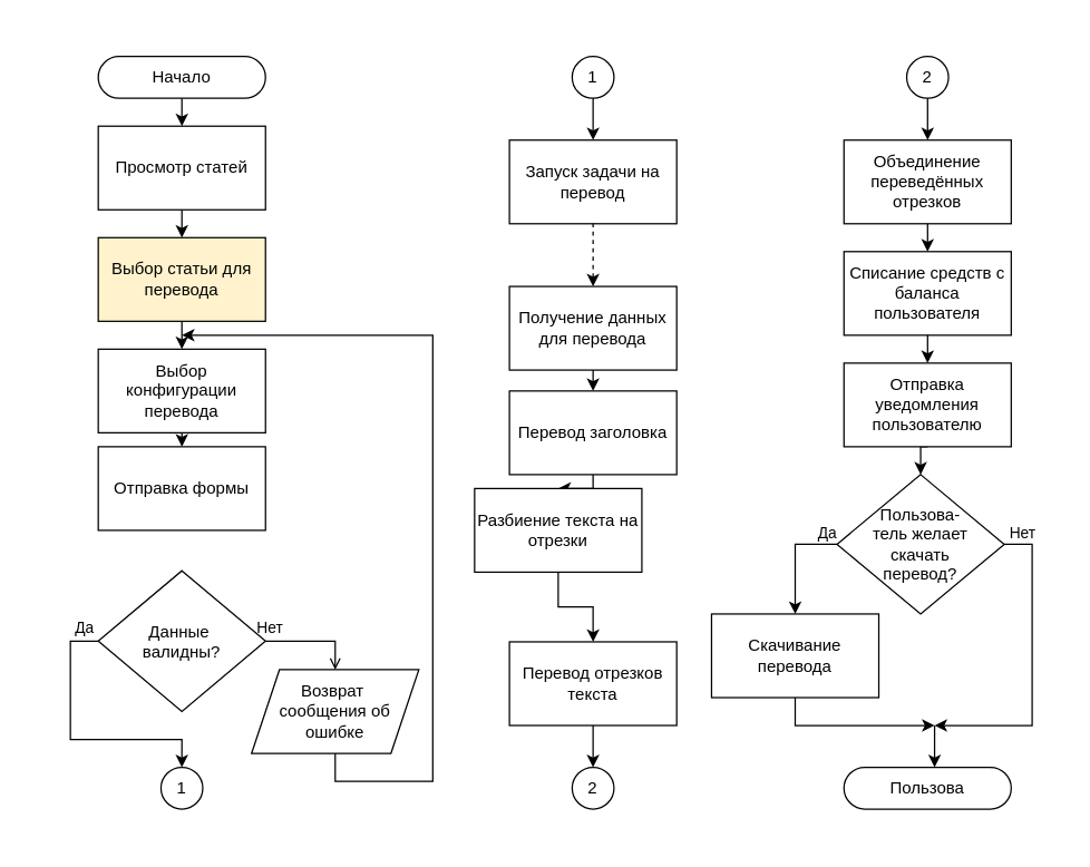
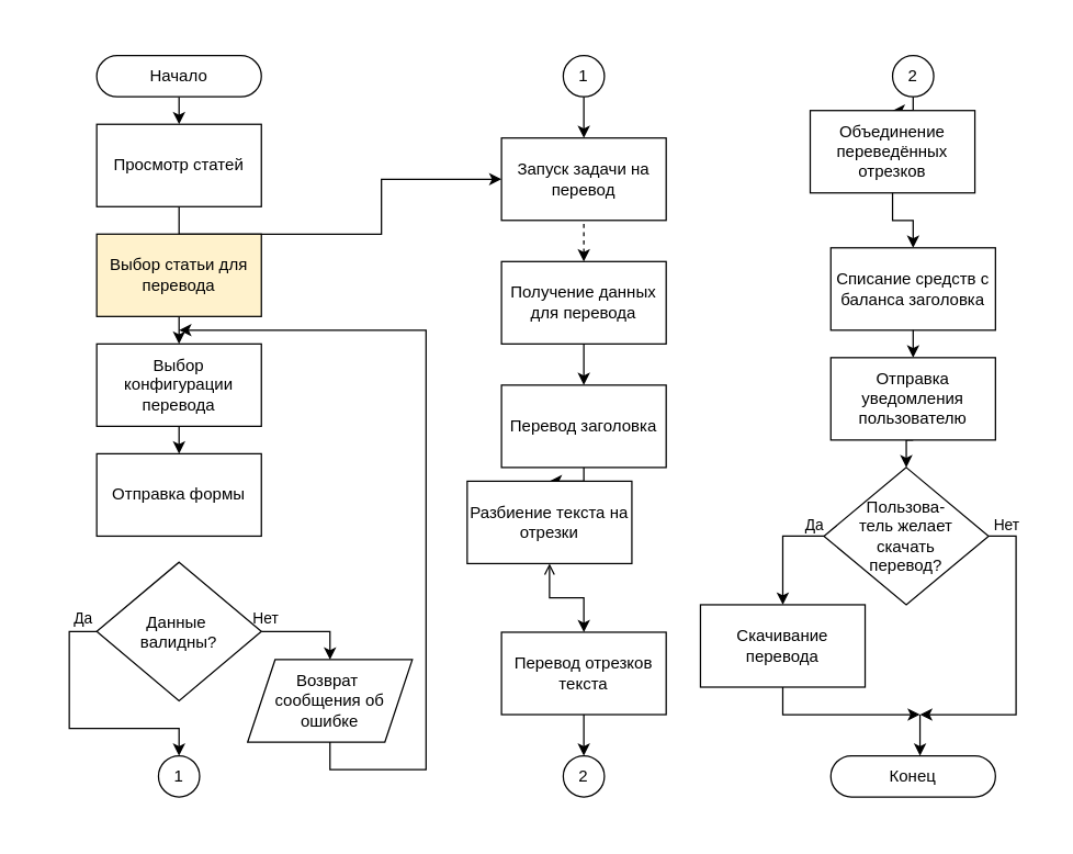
  <mxCell id="0" />
  <mxCell id="1" parent="0" />
  <mxCell id="2" value="" style="rounded=0;whiteSpace=wrap;html=1;strokeColor=none;" vertex="1" parent="1"><mxGeometry x="20" y="20" width="740" height="580" as="geometry" /></mxCell>
  <mxCell id="3" style="edgeStyle=orthogonalEdgeStyle;rounded=0;orthogonalLoop=1;jettySize=auto;html=1;exitX=0.5;exitY=1;exitDx=0;exitDy=0;entryX=0.5;entryY=0;entryDx=0;entryDy=0;endArrow=classic;startFill=0;endFill=1;" parent="1" source="4" target="6" edge="1"><mxGeometry relative="1" as="geometry" /></mxCell>
  <mxCell id="4" value="Начало" style="rounded=1;whiteSpace=wrap;html=1;arcSize=50;" parent="1" vertex="1"><mxGeometry x="70" y="40" width="120" height="30" as="geometry" /></mxCell>
- <mxCell id="5" style="edgeStyle=orthogonalEdgeStyle;rounded=0;orthogonalLoop=1;jettySize=auto;html=1;exitX=0.5;exitY=1;exitDx=0;exitDy=0;entryX=0.5;entryY=0;entryDx=0;entryDy=0;endArrow=classic;startFill=0;endFill=1;" parent="1" source="6" target="8" edge="1"><mxGeometry relative="1" as="geometry" /></mxCell>
+ <mxCell id="5" style="edgeStyle=orthogonalEdgeStyle;rounded=0;orthogonalLoop=1;jettySize=auto;html=1;exitX=0.5;exitY=1;exitDx=0;exitDy=0;endArrow=classic;startFill=0;endFill=1;" parent="1" source="6" target="30" edge="1"><mxGeometry relative="1" as="geometry" /></mxCell>
  <mxCell id="6" value="Просмотр статей" style="rounded=0;whiteSpace=wrap;html=1;" parent="1" vertex="1"><mxGeometry x="70" y="90" width="120" height="60" as="geometry" /></mxCell>
  <mxCell id="7" style="edgeStyle=orthogonalEdgeStyle;rounded=0;orthogonalLoop=1;jettySize=auto;html=1;exitX=0.5;exitY=1;exitDx=0;exitDy=0;entryX=0.5;entryY=0;entryDx=0;entryDy=0;endArrow=classic;startFill=0;endFill=1;" parent="1" source="8" target="10" edge="1"><mxGeometry relative="1" as="geometry" /></mxCell>
  <mxCell id="8" value="Выбор статьи для перевода" style="rounded=0;whiteSpace=wrap;html=1;fillColor=#fff2cc;" parent="1" vertex="1"><mxGeometry x="70" y="170" width="120" height="60" as="geometry" /></mxCell>
  <mxCell id="9" style="edgeStyle=orthogonalEdgeStyle;rounded=0;orthogonalLoop=1;jettySize=auto;html=1;exitX=0.5;exitY=1;exitDx=0;exitDy=0;entryX=0.5;entryY=0;entryDx=0;entryDy=0;endArrow=classic;startFill=0;endFill=1;" parent="1" source="10" target="11" edge="1"><mxGeometry relative="1" as="geometry" /></mxCell>
  <mxCell id="10" value="Выбор конфигурации перевода" style="rounded=0;whiteSpace=wrap;html=1;" parent="1" vertex="1"><mxGeometry x="70" y="250" width="120" height="60" as="geometry" /></mxCell>
- <mxCell id="11" value="Отправка формы" style="rounded=0;whiteSpace=wrap;html=1;" parent="1" vertex="1"><mxGeometry x="70" y="320" width="120" height="60" as="geometry" /></mxCell>
+ <mxCell id="11" value="Отправка формы" style="rounded=0;whiteSpace=wrap;html=1;" parent="1" vertex="1"><mxGeometry x="70" y="330" width="120" height="60" as="geometry" /></mxCell>
  <mxCell id="12" style="edgeStyle=orthogonalEdgeStyle;rounded=0;orthogonalLoop=1;jettySize=auto;html=1;exitX=0.5;exitY=1;exitDx=0;exitDy=0;endArrow=classic;endFill=1;" parent="1" source="21" edge="1"><mxGeometry relative="1" as="geometry"><mxPoint x="130" y="240" as="targetPoint" /><Array as="points"><mxPoint x="240" y="560" /><mxPoint x="310" y="560" /><mxPoint x="310" y="240" /></Array><mxPoint x="265" y="260" as="sourcePoint" /></mxGeometry></mxCell>
  <mxCell id="13" style="edgeStyle=orthogonalEdgeStyle;rounded=0;orthogonalLoop=1;jettySize=auto;html=1;exitX=0.5;exitY=1;exitDx=0;exitDy=0;endArrow=classic;startFill=0;endFill=1;" parent="1" source="14" edge="1"><mxGeometry relative="1" as="geometry"><Array as="points"><mxPoint x="570" y="520" /><mxPoint x="665" y="520" /></Array><mxPoint x="670" y="520" as="targetPoint" /></mxGeometry></mxCell>
  <mxCell id="14" value="Скачивание перевода" style="rounded=0;whiteSpace=wrap;html=1;" parent="1" vertex="1"><mxGeometry x="510" y="440" width="120" height="60" as="geometry" /></mxCell>
- <mxCell id="15" value="Пользова" style="rounded=1;whiteSpace=wrap;html=1;arcSize=50;" parent="1" vertex="1"><mxGeometry x="605" y="550" width="120" height="30" as="geometry" /></mxCell>
- <mxCell id="16" style="edgeStyle=orthogonalEdgeStyle;rounded=0;orthogonalLoop=1;jettySize=auto;html=1;exitX=1;exitY=0.5;exitDx=0;exitDy=0;endArrow=open;endFill=1;entryX=0.5;entryY=0;entryDx=0;entryDy=0;" parent="1" source="20" target="21" edge="1"><mxGeometry relative="1" as="geometry"><mxPoint x="230" y="470" as="targetPoint" /></mxGeometry></mxCell>
+ <mxCell id="15" value="Конец" style="rounded=1;whiteSpace=wrap;html=1;arcSize=50;" parent="1" vertex="1"><mxGeometry x="605" y="550" width="120" height="30" as="geometry" /></mxCell>
+ <mxCell id="16" style="edgeStyle=orthogonalEdgeStyle;rounded=0;orthogonalLoop=1;jettySize=auto;html=1;exitX=1;exitY=0.5;exitDx=0;exitDy=0;endArrow=classic;endFill=1;entryX=0.5;entryY=0;entryDx=0;entryDy=0;" parent="1" source="20" target="21" edge="1"><mxGeometry relative="1" as="geometry"><mxPoint x="230" y="470" as="targetPoint" /></mxGeometry></mxCell>
  <mxCell id="17" value="Нет" style="edgeLabel;html=1;align=center;verticalAlign=middle;resizable=0;points=[];" parent="16" vertex="1" connectable="0"><mxGeometry x="-0.934" relative="1" as="geometry"><mxPoint y="-10" as="offset" /></mxGeometry></mxCell>
  <mxCell id="18" style="edgeStyle=orthogonalEdgeStyle;rounded=0;orthogonalLoop=1;jettySize=auto;html=1;exitX=0;exitY=0.5;exitDx=0;exitDy=0;endArrow=classic;startFill=0;entryX=0;entryY=0.5;entryDx=0;entryDy=0;endFill=1;" parent="1" source="20" target="22" edge="1"><mxGeometry relative="1" as="geometry"><mxPoint x="20" y="480" as="targetPoint" /></mxGeometry></mxCell>
  <mxCell id="19" value="Да" style="edgeLabel;html=1;align=center;verticalAlign=middle;resizable=0;points=[];" parent="18" vertex="1" connectable="0"><mxGeometry x="-0.682" y="-1" relative="1" as="geometry"><mxPoint x="10" y="-20" as="offset" /></mxGeometry></mxCell>
  <mxCell id="20" value="Данные&amp;nbsp;&lt;div&gt;валидны?&lt;/div&gt;" style="rhombus;whiteSpace=wrap;html=1;" parent="1" vertex="1"><mxGeometry x="70" y="409" width="120" height="101" as="geometry" /></mxCell>
  <mxCell id="21" value="Возврат&amp;nbsp;&lt;div&gt;сообщения об ошибке&lt;/div&gt;" style="shape=parallelogram;perimeter=parallelogramPerimeter;whiteSpace=wrap;html=1;fixedSize=1;" parent="1" vertex="1"><mxGeometry x="180" y="480" width="120" height="60" as="geometry" /></mxCell>
  <mxCell id="22" value="1" style="ellipse;whiteSpace=wrap;html=1;aspect=fixed;direction=south;" parent="1" vertex="1"><mxGeometry x="115" y="550" width="30" height="30" as="geometry" /></mxCell>
  <mxCell id="23" style="edgeStyle=orthogonalEdgeStyle;rounded=0;orthogonalLoop=1;jettySize=auto;html=1;exitX=0;exitY=0.5;exitDx=0;exitDy=0;entryX=0.5;entryY=0;entryDx=0;entryDy=0;endArrow=classic;endFill=1;" parent="1" source="27" target="14" edge="1"><mxGeometry relative="1" as="geometry"><Array as="points"><mxPoint x="570" y="390" /></Array></mxGeometry></mxCell>
  <mxCell id="24" value="Да" style="edgeLabel;html=1;align=center;verticalAlign=middle;resizable=0;points=[];" parent="23" vertex="1" connectable="0"><mxGeometry x="-0.811" y="1" relative="1" as="geometry"><mxPoint y="-10" as="offset" /></mxGeometry></mxCell>
  <mxCell id="25" style="edgeStyle=orthogonalEdgeStyle;rounded=0;orthogonalLoop=1;jettySize=auto;html=1;exitX=1;exitY=0.5;exitDx=0;exitDy=0;endArrow=classic;startFill=0;endFill=1;" parent="1" source="27" edge="1"><mxGeometry relative="1" as="geometry"><Array as="points"><mxPoint x="740" y="390" /><mxPoint x="740" y="520" /><mxPoint x="710" y="520" /><mxPoint x="710" y="520" /></Array><mxPoint x="670" y="520" as="targetPoint" /></mxGeometry></mxCell>
  <mxCell id="26" value="Нет" style="edgeLabel;html=1;align=center;verticalAlign=middle;resizable=0;points=[];" parent="25" vertex="1" connectable="0"><mxGeometry x="-0.889" y="1" relative="1" as="geometry"><mxPoint y="-8" as="offset" /></mxGeometry></mxCell>
  <mxCell id="27" value="&lt;div&gt;Пользова-&lt;/div&gt;&lt;div&gt;тель желает&lt;/div&gt;&lt;div&gt;скачать&lt;/div&gt;&lt;div&gt;перевод?&lt;/div&gt;" style="rhombus;whiteSpace=wrap;html=1;" parent="1" vertex="1"><mxGeometry x="600" y="340" width="120" height="100" as="geometry" /></mxCell>
  <mxCell id="28" value="1" style="ellipse;whiteSpace=wrap;html=1;aspect=fixed;" parent="1" vertex="1"><mxGeometry x="410" y="40" width="30" height="30" as="geometry" /></mxCell>
  <mxCell id="29" style="edgeStyle=orthogonalEdgeStyle;rounded=0;orthogonalLoop=1;jettySize=auto;html=1;exitX=0.5;exitY=0;exitDx=0;exitDy=0;entryX=0.5;entryY=1;entryDx=0;entryDy=0;endArrow=none;startFill=1;startArrow=classic;" parent="1" source="30" target="28" edge="1"><mxGeometry relative="1" as="geometry" /></mxCell>
  <mxCell id="30" value="Запуск задачи на перевод" style="rounded=0;whiteSpace=wrap;html=1;" parent="1" vertex="1"><mxGeometry x="365" y="100" width="120" height="60" as="geometry" /></mxCell>
  <mxCell id="31" style="edgeStyle=orthogonalEdgeStyle;rounded=0;orthogonalLoop=1;jettySize=auto;html=1;exitX=0.5;exitY=0;exitDx=0;exitDy=0;entryX=0.5;entryY=1;entryDx=0;entryDy=0;endArrow=none;startFill=1;startArrow=classic;dashed=1;" parent="1" source="32" target="30" edge="1"><mxGeometry relative="1" as="geometry" /></mxCell>
- <mxCell id="32" value="Получение данных для перевода" style="rounded=0;whiteSpace=wrap;html=1;" parent="1" vertex="1"><mxGeometry x="365" y="205" width="120" height="60" as="geometry" /></mxCell>
+ <mxCell id="32" value="Получение данных для перевода" style="rounded=0;whiteSpace=wrap;html=1;" parent="1" vertex="1"><mxGeometry x="365" y="190" width="120" height="60" as="geometry" /></mxCell>
  <mxCell id="33" style="edgeStyle=orthogonalEdgeStyle;rounded=0;orthogonalLoop=1;jettySize=auto;html=1;exitX=0.5;exitY=0;exitDx=0;exitDy=0;entryX=0.5;entryY=1;entryDx=0;entryDy=0;endArrow=none;startFill=1;startArrow=classic;" parent="1" source="34" target="32" edge="1"><mxGeometry relative="1" as="geometry" /></mxCell>
  <mxCell id="34" value="Перевод заголовка" style="rounded=0;whiteSpace=wrap;html=1;" parent="1" vertex="1"><mxGeometry x="365" y="280" width="120" height="60" as="geometry" /></mxCell>
  <mxCell id="35" style="edgeStyle=orthogonalEdgeStyle;rounded=0;orthogonalLoop=1;jettySize=auto;html=1;exitX=0.5;exitY=0;exitDx=0;exitDy=0;entryX=0.5;entryY=1;entryDx=0;entryDy=0;endArrow=none;startFill=1;endFill=1;startArrow=classic;" parent="1" source="36" target="34" edge="1"><mxGeometry relative="1" as="geometry" /></mxCell>
  <mxCell id="36" value="Разбиение текста на отрезки" style="rounded=0;whiteSpace=wrap;html=1;" parent="1" vertex="1"><mxGeometry x="340" y="350" width="120" height="60" as="geometry" /></mxCell>
- <mxCell id="37" style="edgeStyle=orthogonalEdgeStyle;rounded=0;orthogonalLoop=1;jettySize=auto;html=1;exitX=0.5;exitY=0;exitDx=0;exitDy=0;entryX=0.5;entryY=1;entryDx=0;entryDy=0;endArrow=none;startFill=1;startArrow=classic;" parent="1" source="38" target="36" edge="1"><mxGeometry relative="1" as="geometry" /></mxCell>
+ <mxCell id="37" style="edgeStyle=orthogonalEdgeStyle;rounded=0;orthogonalLoop=1;jettySize=auto;html=1;exitX=0.5;exitY=0;exitDx=0;exitDy=0;entryX=0.5;entryY=1;entryDx=0;entryDy=0;endArrow=open;startFill=1;startArrow=classic;" parent="1" source="38" target="36" edge="1"><mxGeometry relative="1" as="geometry" /></mxCell>
  <mxCell id="38" value="Перевод отрезков текста" style="rounded=0;whiteSpace=wrap;html=1;" parent="1" vertex="1"><mxGeometry x="365" y="460" width="120" height="60" as="geometry" /></mxCell>
  <mxCell id="39" style="edgeStyle=orthogonalEdgeStyle;rounded=0;orthogonalLoop=1;jettySize=auto;html=1;exitX=0;exitY=0.5;exitDx=0;exitDy=0;entryX=0.5;entryY=1;entryDx=0;entryDy=0;endArrow=none;startFill=1;endFill=1;startArrow=classic;" parent="1" source="40" target="38" edge="1"><mxGeometry relative="1" as="geometry" /></mxCell>
  <mxCell id="40" value="2" style="ellipse;whiteSpace=wrap;html=1;aspect=fixed;direction=south;" parent="1" vertex="1"><mxGeometry x="410" y="550" width="30" height="30" as="geometry" /></mxCell>
  <mxCell id="41" value="2" style="ellipse;whiteSpace=wrap;html=1;aspect=fixed;" parent="1" vertex="1"><mxGeometry x="650" y="40" width="30" height="30" as="geometry" /></mxCell>
  <mxCell id="42" style="edgeStyle=orthogonalEdgeStyle;rounded=0;orthogonalLoop=1;jettySize=auto;html=1;exitX=0.5;exitY=0;exitDx=0;exitDy=0;entryX=0.5;entryY=1;entryDx=0;entryDy=0;endArrow=none;startFill=1;startArrow=classic;" parent="1" source="43" target="41" edge="1"><mxGeometry relative="1" as="geometry" /></mxCell>
- <mxCell id="43" value="Объединение переведённых отрезков" style="rounded=0;whiteSpace=wrap;html=1;" parent="1" vertex="1"><mxGeometry x="605" y="100" width="120" height="60" as="geometry" /></mxCell>
+ <mxCell id="43" value="Объединение переведённых отрезков" style="rounded=0;whiteSpace=wrap;html=1;" parent="1" vertex="1"><mxGeometry x="590" y="80" width="120" height="60" as="geometry" /></mxCell>
  <mxCell id="44" style="edgeStyle=orthogonalEdgeStyle;rounded=0;orthogonalLoop=1;jettySize=auto;html=1;exitX=0.5;exitY=0;exitDx=0;exitDy=0;entryX=0.5;entryY=1;entryDx=0;entryDy=0;endArrow=none;startFill=1;startArrow=classic;" parent="1" source="45" target="43" edge="1"><mxGeometry relative="1" as="geometry" /></mxCell>
- <mxCell id="45" value="Списание средств с баланса пользователя" style="rounded=0;whiteSpace=wrap;html=1;" parent="1" vertex="1"><mxGeometry x="605" y="180" width="120" height="60" as="geometry" /></mxCell>
+ <mxCell id="45" value="Списание средств с баланса заголовка" style="rounded=0;whiteSpace=wrap;html=1;" parent="1" vertex="1"><mxGeometry x="605" y="180" width="120" height="60" as="geometry" /></mxCell>
  <mxCell id="46" style="edgeStyle=orthogonalEdgeStyle;rounded=0;orthogonalLoop=1;jettySize=auto;html=1;exitX=0.5;exitY=1;exitDx=0;exitDy=0;entryX=0.5;entryY=0;entryDx=0;entryDy=0;endArrow=classic;startFill=0;startArrow=none;endFill=1;" parent="1" source="48" target="27" edge="1"><mxGeometry relative="1" as="geometry" /></mxCell>
  <mxCell id="47" style="edgeStyle=orthogonalEdgeStyle;rounded=0;orthogonalLoop=1;jettySize=auto;html=1;exitX=0.5;exitY=0;exitDx=0;exitDy=0;entryX=0.5;entryY=1;entryDx=0;entryDy=0;endArrow=none;startFill=1;startArrow=classic;" parent="1" source="48" target="45" edge="1"><mxGeometry relative="1" as="geometry" /></mxCell>
  <mxCell id="48" value="Отправка уведомления пользователю" style="rounded=0;whiteSpace=wrap;html=1;" parent="1" vertex="1"><mxGeometry x="605" y="260" width="120" height="60" as="geometry" /></mxCell>
  <mxCell id="49" value="" style="endArrow=classic;html=1;rounded=0;entryX=0.542;entryY=0;entryDx=0;entryDy=0;entryPerimeter=0;" parent="1" target="15" edge="1"><mxGeometry width="50" height="50" relative="1" as="geometry"><mxPoint x="670" y="520" as="sourcePoint" /><mxPoint x="670" y="500" as="targetPoint" /></mxGeometry></mxCell>
